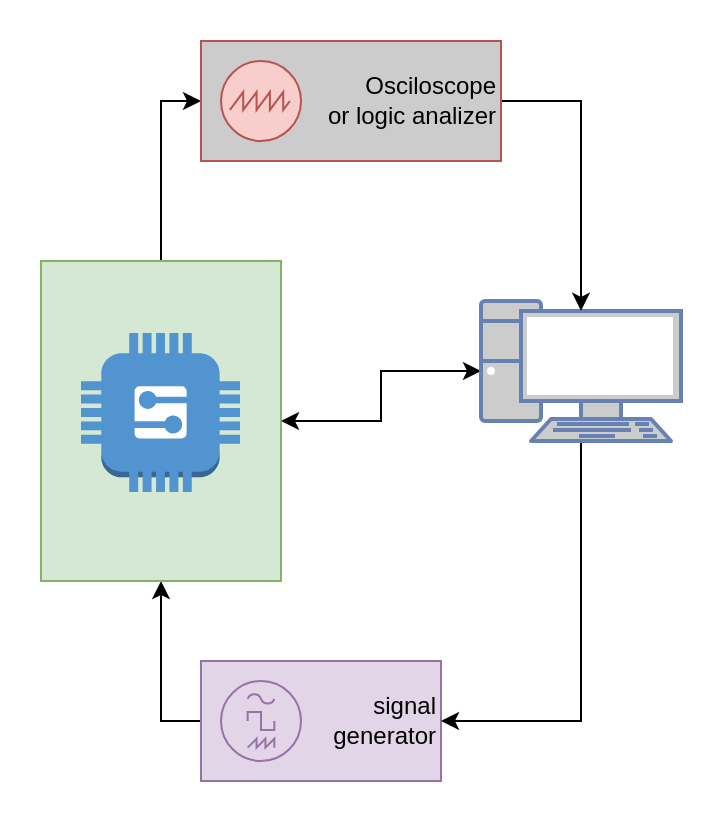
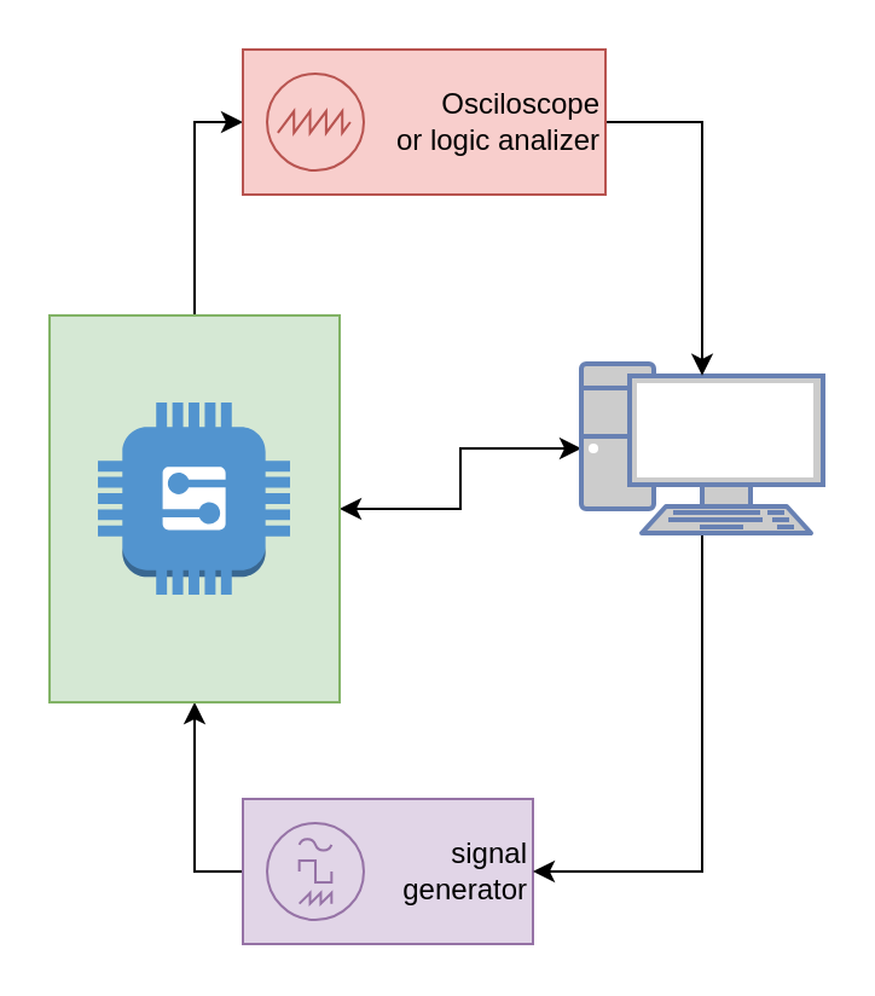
  <mxCell id="0" />
  <mxCell id="1" parent="0" />
  <mxCell id="2" style="edgeStyle=orthogonalEdgeStyle;rounded=0;orthogonalLoop=1;jettySize=auto;html=1;exitX=0;exitY=0.5;exitDx=0;exitDy=0;entryX=0.5;entryY=1;entryDx=0;entryDy=0;" edge="1" parent="1" source="3" target="6"><mxGeometry relative="1" as="geometry" /></mxCell>
  <mxCell id="3" value="signal&lt;br&gt;generator" style="rounded=0;whiteSpace=wrap;html=1;fillColor=#e1d5e7;strokeColor=#9673a6;align=right;" vertex="1" parent="1"><mxGeometry x="100" y="330" width="120" height="60" as="geometry" /></mxCell>
  <mxCell id="4" style="edgeStyle=orthogonalEdgeStyle;rounded=0;orthogonalLoop=1;jettySize=auto;html=1;exitX=0.5;exitY=0;exitDx=0;exitDy=0;entryX=0;entryY=0.5;entryDx=0;entryDy=0;" edge="1" parent="1" source="6" target="11"><mxGeometry relative="1" as="geometry" /></mxCell>
  <mxCell id="5" style="edgeStyle=orthogonalEdgeStyle;rounded=0;orthogonalLoop=1;jettySize=auto;html=1;exitX=1;exitY=0.5;exitDx=0;exitDy=0;startArrow=classic;startFill=1;" edge="1" parent="1" source="6" target="8"><mxGeometry relative="1" as="geometry" /></mxCell>
  <mxCell id="6" value="" style="rounded=0;whiteSpace=wrap;html=1;fillColor=#d5e8d4;strokeColor=#82b366;" vertex="1" parent="1"><mxGeometry x="20" y="130" width="120" height="160" as="geometry" /></mxCell>
  <mxCell id="7" style="edgeStyle=orthogonalEdgeStyle;rounded=0;orthogonalLoop=1;jettySize=auto;html=1;exitX=0.5;exitY=1;exitDx=0;exitDy=0;exitPerimeter=0;entryX=1;entryY=0.5;entryDx=0;entryDy=0;" edge="1" parent="1" source="8" target="3"><mxGeometry relative="1" as="geometry" /></mxCell>
  <mxCell id="8" value="" style="fontColor=#0066CC;verticalAlign=top;verticalLabelPosition=bottom;labelPosition=center;align=center;html=1;outlineConnect=0;fillColor=#CCCCCC;strokeColor=#6881B3;gradientColor=none;gradientDirection=north;strokeWidth=2;shape=mxgraph.networks.pc;" vertex="1" parent="1"><mxGeometry x="240" y="150" width="100" height="70" as="geometry" /></mxCell>
  <mxCell id="9" value="" style="outlineConnect=0;dashed=0;verticalLabelPosition=bottom;verticalAlign=top;align=center;html=1;shape=mxgraph.aws3.generic;fillColor=#5294CF;gradientColor=none;" vertex="1" parent="1"><mxGeometry x="40" y="166" width="79.5" height="79.5" as="geometry" /></mxCell>
  <mxCell id="10" style="edgeStyle=orthogonalEdgeStyle;rounded=0;orthogonalLoop=1;jettySize=auto;html=1;exitX=1;exitY=0.5;exitDx=0;exitDy=0;entryX=0.5;entryY=0.07;entryDx=0;entryDy=0;entryPerimeter=0;" edge="1" parent="1" source="11" target="8"><mxGeometry relative="1" as="geometry" /></mxCell>
- <mxCell id="11" value="Osciloscope&lt;br&gt;&lt;div&gt;&lt;span&gt;or logic analizer&lt;/span&gt;&lt;/div&gt;" style="rounded=0;whiteSpace=wrap;html=1;fillColor=#cccccc;strokeColor=#b85450;align=right;" vertex="1" parent="1"><mxGeometry x="100" y="20" width="150" height="60" as="geometry" /></mxCell>
+ <mxCell id="11" value="Osciloscope&lt;br&gt;&lt;div&gt;&lt;span&gt;or logic analizer&lt;/span&gt;&lt;/div&gt;" style="rounded=0;whiteSpace=wrap;html=1;fillColor=#f8cecc;strokeColor=#b85450;align=right;" vertex="1" parent="1"><mxGeometry x="100" y="20" width="150" height="60" as="geometry" /></mxCell>
  <mxCell id="12" value="" style="perimeter=ellipsePerimeter;verticalLabelPosition=bottom;shadow=0;dashed=0;align=center;html=1;verticalAlign=top;shape=mxgraph.electrical.instruments.oscilloscope;fillColor=#f8cecc;strokeColor=#b85450;" vertex="1" parent="1"><mxGeometry x="100" y="30" width="60" height="40" as="geometry" /></mxCell>
  <mxCell id="13" value="" style="perimeter=ellipsePerimeter;verticalLabelPosition=bottom;shadow=0;dashed=0;align=center;html=1;verticalAlign=top;shape=mxgraph.electrical.instruments.signal_generator;fillColor=#e1d5e7;strokeColor=#9673a6;" vertex="1" parent="1"><mxGeometry x="100" y="340" width="60" height="40" as="geometry" /></mxCell>
